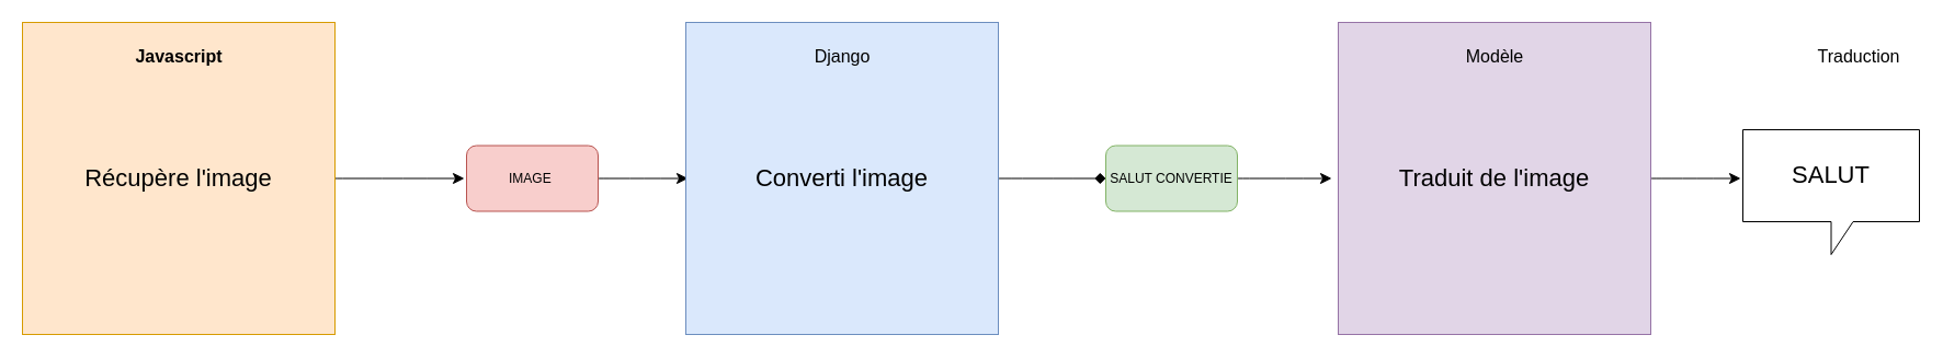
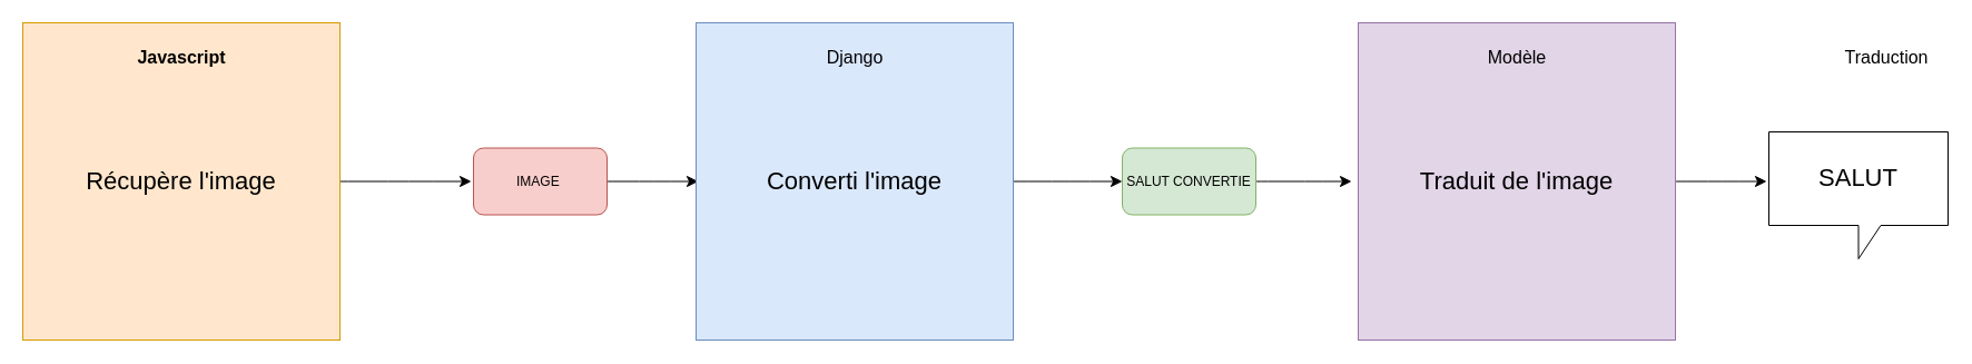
  <mxCell id="0" />
  <mxCell id="1" parent="0" />
  <mxCell id="2" style="edgeStyle=none;curved=1;rounded=0;orthogonalLoop=1;jettySize=auto;html=1;fontSize=12;startSize=8;endSize=8;" edge="1" parent="1" source="3"><mxGeometry relative="1" as="geometry"><mxPoint x="423" y="162.5" as="targetPoint" /></mxGeometry></mxCell>
  <mxCell id="3" value="&lt;font style=&quot;font-size: 22px;&quot;&gt;Récupère l'image&lt;/font&gt;" style="whiteSpace=wrap;html=1;aspect=fixed;fillColor=#ffe6cc;strokeColor=#d79b00;" vertex="1" parent="1"><mxGeometry x="20" y="20" width="285" height="285" as="geometry" /></mxCell>
  <mxCell id="4" value="&lt;b&gt;Javascript&lt;/b&gt;" style="text;html=1;align=center;verticalAlign=middle;whiteSpace=wrap;rounded=0;fontSize=16;" vertex="1" parent="1"><mxGeometry x="132.5" y="36" width="60" height="30" as="geometry" /></mxCell>
  <mxCell id="5" style="edgeStyle=none;curved=1;rounded=0;orthogonalLoop=1;jettySize=auto;html=1;fontSize=12;startSize=8;endSize=8;" edge="1" parent="1" source="6"><mxGeometry relative="1" as="geometry"><mxPoint x="627" y="162.5" as="targetPoint" /></mxGeometry></mxCell>
  <mxCell id="6" value="IMAGE&amp;nbsp;" style="rounded=1;whiteSpace=wrap;html=1;fillColor=#f8cecc;strokeColor=#b85450;" vertex="1" parent="1"><mxGeometry x="425" y="132.5" width="120" height="60" as="geometry" /></mxCell>
- <mxCell id="7" style="edgeStyle=none;curved=1;rounded=0;orthogonalLoop=1;jettySize=auto;html=1;entryX=0;entryY=0.5;entryDx=0;entryDy=0;fontSize=12;startSize=8;endSize=8;endArrow=diamond;" edge="1" parent="1" source="8" target="11"><mxGeometry relative="1" as="geometry" /></mxCell>
+ <mxCell id="7" style="edgeStyle=none;curved=1;rounded=0;orthogonalLoop=1;jettySize=auto;html=1;entryX=0;entryY=0.5;entryDx=0;entryDy=0;fontSize=12;startSize=8;endSize=8;" edge="1" parent="1" source="8" target="11"><mxGeometry relative="1" as="geometry" /></mxCell>
  <mxCell id="8" value="&lt;font style=&quot;font-size: 22px;&quot;&gt;Converti l'image&lt;/font&gt;" style="whiteSpace=wrap;html=1;aspect=fixed;fillColor=#dae8fc;strokeColor=#6c8ebf;" vertex="1" parent="1"><mxGeometry x="625" y="20" width="285" height="285" as="geometry" /></mxCell>
  <mxCell id="9" value="Django" style="text;html=1;align=center;verticalAlign=middle;whiteSpace=wrap;rounded=0;fontSize=16;" vertex="1" parent="1"><mxGeometry x="737.5" y="36" width="60" height="30" as="geometry" /></mxCell>
  <mxCell id="10" style="edgeStyle=none;curved=1;rounded=0;orthogonalLoop=1;jettySize=auto;html=1;fontSize=12;startSize=8;endSize=8;" edge="1" parent="1" source="11"><mxGeometry relative="1" as="geometry"><mxPoint x="1214" y="162.5" as="targetPoint" /></mxGeometry></mxCell>
  <mxCell id="11" value="SALUT CONVERTIE" style="rounded=1;whiteSpace=wrap;html=1;fillColor=#d5e8d4;strokeColor=#82b366;" vertex="1" parent="1"><mxGeometry x="1008" y="132.5" width="120" height="60" as="geometry" /></mxCell>
  <mxCell id="12" style="edgeStyle=none;curved=1;rounded=0;orthogonalLoop=1;jettySize=auto;html=1;fontSize=12;startSize=8;endSize=8;" edge="1" parent="1" source="13"><mxGeometry relative="1" as="geometry"><mxPoint x="1587" y="162.5" as="targetPoint" /></mxGeometry></mxCell>
  <mxCell id="13" value="&lt;font style=&quot;font-size: 22px;&quot;&gt;Traduit de l'image&lt;/font&gt;" style="whiteSpace=wrap;html=1;aspect=fixed;fillColor=#e1d5e7;strokeColor=#9673a6;" vertex="1" parent="1"><mxGeometry x="1220" y="20" width="285" height="285" as="geometry" /></mxCell>
  <mxCell id="14" value="Modèle" style="text;html=1;align=center;verticalAlign=middle;whiteSpace=wrap;rounded=0;fontSize=16;" vertex="1" parent="1"><mxGeometry x="1332.5" y="36" width="60" height="30" as="geometry" /></mxCell>
  <mxCell id="15" value="Traduction" style="text;html=1;align=center;verticalAlign=middle;whiteSpace=wrap;rounded=0;fontSize=16;" vertex="1" parent="1"><mxGeometry x="1664.5" y="36" width="60" height="30" as="geometry" /></mxCell>
  <mxCell id="16" value="&lt;font style=&quot;font-size: 22px;&quot;&gt;SALUT&lt;/font&gt;" style="shape=callout;whiteSpace=wrap;html=1;perimeter=calloutPerimeter;" vertex="1" parent="1"><mxGeometry x="1589" y="118" width="161" height="114" as="geometry" /></mxCell>
